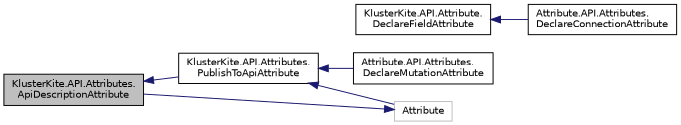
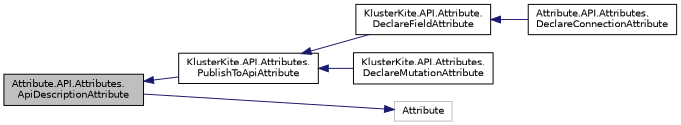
  digraph {
    rankdir=LR
    node [color=black fillcolor=white fontname=Helvetica fontsize=10 shape=record style=filled]
    edge [color=midnightblue dir=back fontname=Helvetica fontsize=10 labelfontname=Helvetica labelfontsize=10 style=solid]
-   n1 [fillcolor=grey75 fontcolor=black height=0.2 label="KlusterKite.API.Attributes.\lApiDescriptionAttribute" width=0.4]
+   n1 [fillcolor=grey75 fontcolor=black height=0.2 label="Attribute.API.Attributes.\lApiDescriptionAttribute" width=0.4]
    n2 [height=0.2 label="KlusterKite.API.Attributes.\lPublishToApiAttribute" width=0.4]
    n3 [height=0.2 label="KlusterKite.API.Attribute.\lDeclareFieldAttribute" width=0.4]
-   n4 [height=0.2 label="Attribute.API.Attributes.\lDeclareMutationAttribute" width=0.4]
+   n4 [height=0.2 label="KlusterKite.API.Attributes.\lDeclareMutationAttribute" width=0.4]
    n5 [color=grey75 height=0.2 label=Attribute width=0.4]
    n6 [height=0.2 label="Attribute.API.Attributes.\lDeclareConnectionAttribute" width=0.4]
    n1 -> n2
-   n2 -> n5
+   n2 -> n3
    n2 -> n4
    n3 -> n6
    n5 -> n1
  }
